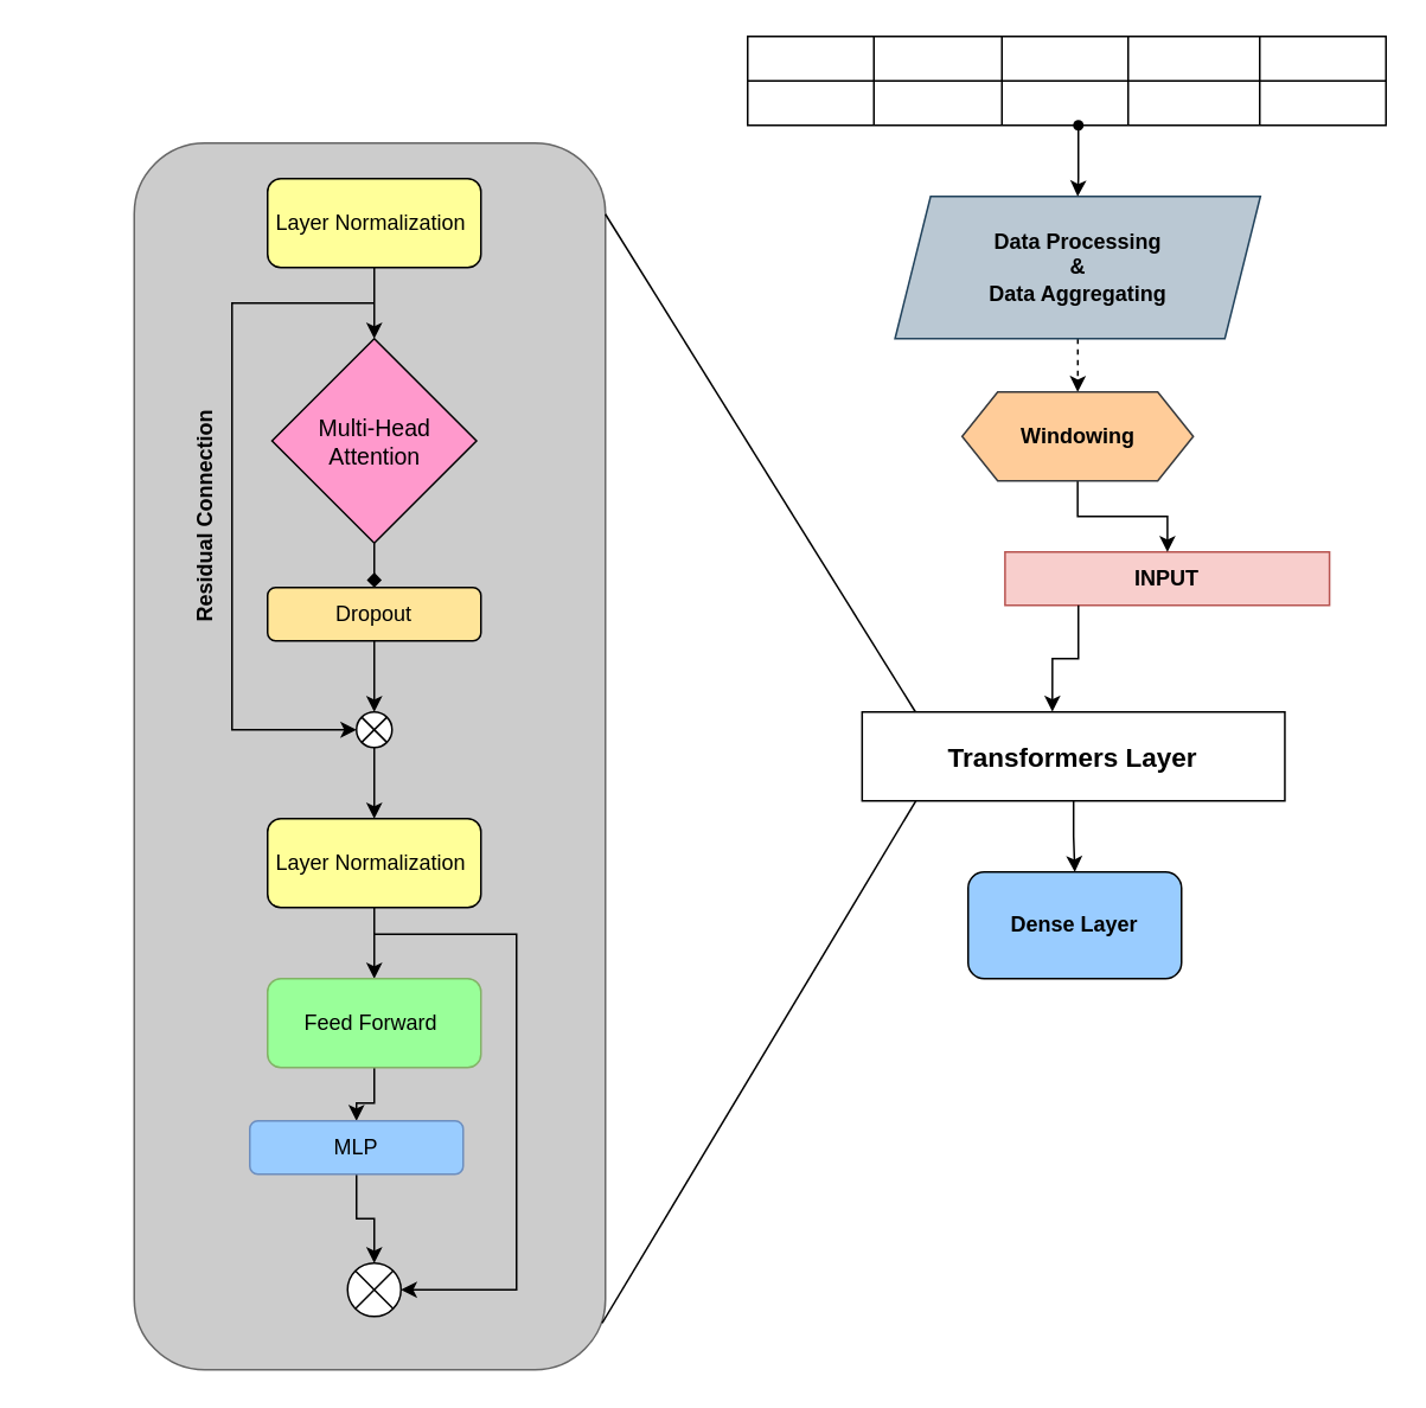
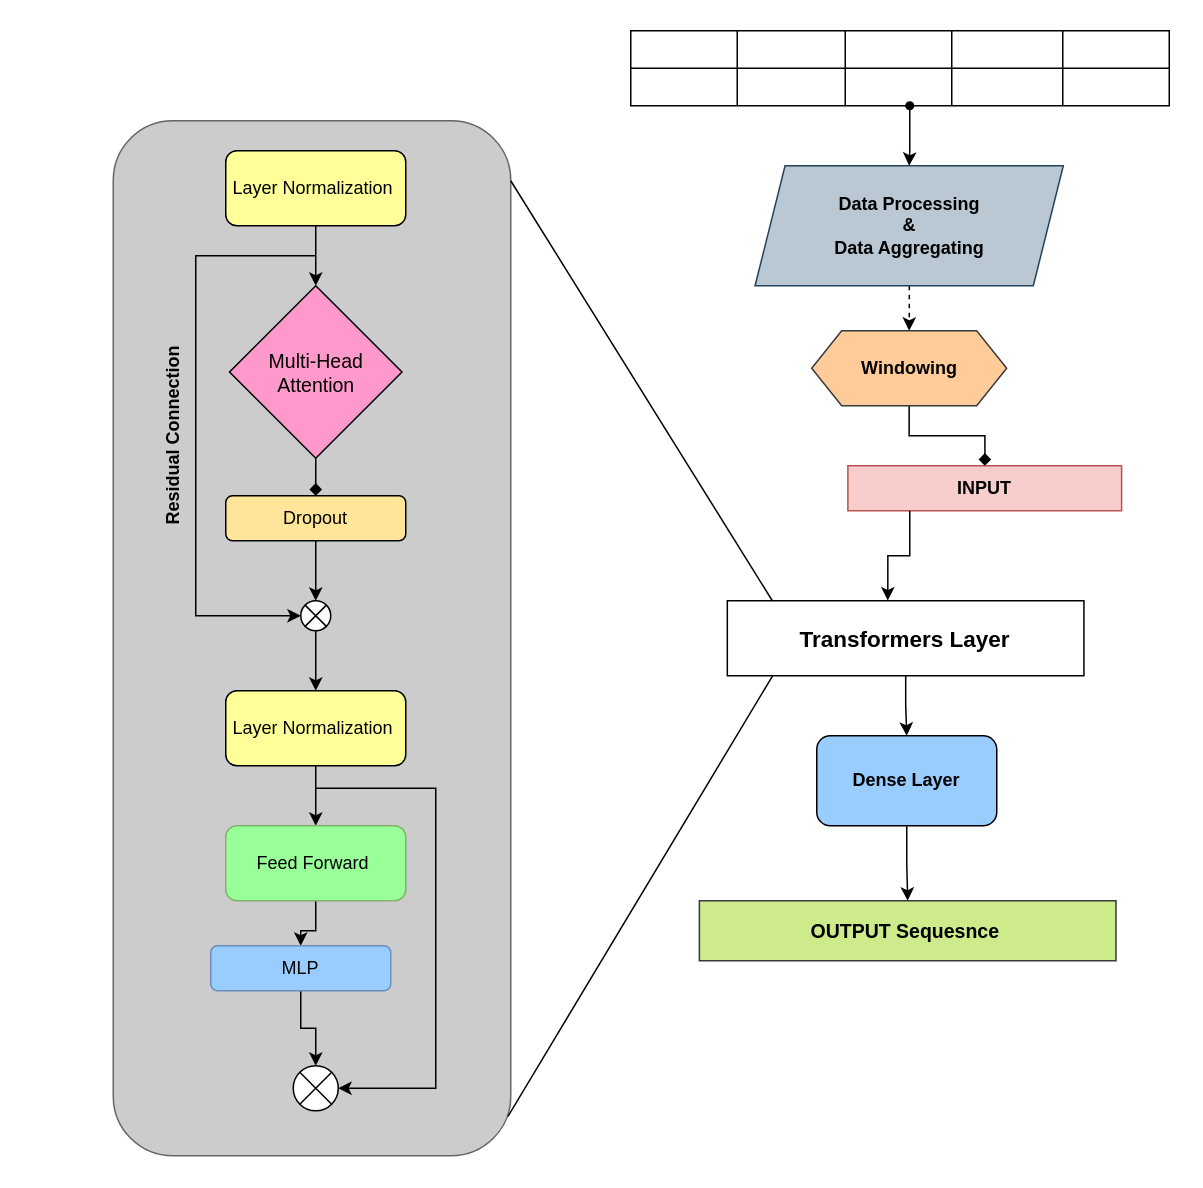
  <mxCell id="0" />
  <mxCell id="1" parent="0" />
  <mxCell id="2" value="" style="rounded=1;whiteSpace=wrap;html=1;fillColor=#CCCCCC;strokeColor=#666666;fontColor=#333333;" vertex="1" parent="1"><mxGeometry x="75" y="80" width="265" height="690" as="geometry" /></mxCell>
  <mxCell id="3" value="&lt;b&gt;INPUT&lt;/b&gt;" style="rounded=0;whiteSpace=wrap;html=1;fillColor=#f8cecc;strokeColor=#b85450;" parent="1" vertex="1"><mxGeometry x="564.75" y="310" width="182.49" height="30" as="geometry" /></mxCell>
  <mxCell id="4" style="edgeStyle=orthogonalEdgeStyle;rounded=0;orthogonalLoop=1;jettySize=auto;html=1;" edge="1" parent="1" source="5" target="7"><mxGeometry relative="1" as="geometry" /></mxCell>
  <mxCell id="5" value="Layer Normalization&amp;nbsp;" style="rounded=1;whiteSpace=wrap;html=1;fillColor=#FFFF99;" vertex="1" parent="1"><mxGeometry x="150" y="100" width="120" height="50" as="geometry" /></mxCell>
  <mxCell id="6" style="edgeStyle=orthogonalEdgeStyle;rounded=0;orthogonalLoop=1;jettySize=auto;html=1;entryX=0.5;entryY=0;entryDx=0;entryDy=0;endArrow=diamond;" edge="1" parent="1" source="7" target="9"><mxGeometry relative="1" as="geometry" /></mxCell>
  <mxCell id="7" value="&lt;font style=&quot;font-size: 13px;&quot;&gt;Multi-Head &lt;br&gt;Attention&lt;/font&gt;" style="rhombus;whiteSpace=wrap;html=1;fillColor=#FF99CC;" vertex="1" parent="1"><mxGeometry x="152.5" y="190" width="115" height="115" as="geometry" /></mxCell>
  <mxCell id="8" style="edgeStyle=orthogonalEdgeStyle;rounded=0;orthogonalLoop=1;jettySize=auto;html=1;entryX=0.5;entryY=0;entryDx=0;entryDy=0;" edge="1" parent="1" source="9" target="23"><mxGeometry relative="1" as="geometry" /></mxCell>
  <mxCell id="9" value="Dropout" style="rounded=1;whiteSpace=wrap;html=1;fillColor=#FFE599;" vertex="1" parent="1"><mxGeometry x="150" y="330" width="120" height="30" as="geometry" /></mxCell>
  <mxCell id="10" value="Residual Connection" style="text;html=1;strokeColor=none;fillColor=none;align=center;verticalAlign=middle;whiteSpace=wrap;rounded=0;rotation=270;fontStyle=1" vertex="1" parent="1"><mxGeometry x="20" y="280" width="190" height="20" as="geometry" /></mxCell>
  <mxCell id="11" style="edgeStyle=orthogonalEdgeStyle;rounded=0;orthogonalLoop=1;jettySize=auto;html=1;entryX=0.5;entryY=0;entryDx=0;entryDy=0;" edge="1" parent="1" source="12" target="14"><mxGeometry relative="1" as="geometry" /></mxCell>
  <mxCell id="12" value="Layer Normalization&amp;nbsp;" style="rounded=1;whiteSpace=wrap;html=1;fillColor=#FFFF99;" vertex="1" parent="1"><mxGeometry x="150" y="460" width="120" height="50" as="geometry" /></mxCell>
  <mxCell id="13" value="" style="edgeStyle=orthogonalEdgeStyle;rounded=0;orthogonalLoop=1;jettySize=auto;html=1;" edge="1" parent="1" source="14" target="16"><mxGeometry relative="1" as="geometry" /></mxCell>
  <mxCell id="14" value="Feed Forward&amp;nbsp;" style="rounded=1;whiteSpace=wrap;html=1;fillColor=#99FF99;strokeColor=#82b366;" vertex="1" parent="1"><mxGeometry x="150" y="550" width="120" height="50" as="geometry" /></mxCell>
  <mxCell id="15" style="edgeStyle=orthogonalEdgeStyle;rounded=0;orthogonalLoop=1;jettySize=auto;html=1;entryX=0.5;entryY=0;entryDx=0;entryDy=0;" edge="1" parent="1" source="16" target="20"><mxGeometry relative="1" as="geometry" /></mxCell>
  <mxCell id="16" value="MLP" style="whiteSpace=wrap;html=1;rounded=1;fillColor=#99CCFF;strokeColor=#6c8ebf;" vertex="1" parent="1"><mxGeometry x="140" y="630" width="120" height="30" as="geometry" /></mxCell>
+ <mxCell id="17" style="edgeStyle=orthogonalEdgeStyle;rounded=0;orthogonalLoop=1;jettySize=auto;html=1;entryX=0.5;entryY=0;entryDx=0;entryDy=0;" edge="1" parent="1" source="18" target="37"><mxGeometry relative="1" as="geometry" /></mxCell>
  <mxCell id="18" value="&lt;b&gt;Dense Layer&lt;/b&gt;" style="rounded=1;whiteSpace=wrap;html=1;fillColor=#99ccff;" vertex="1" parent="1"><mxGeometry x="544" y="490" width="120" height="60" as="geometry" /></mxCell>
  <mxCell id="19" value="" style="endArrow=classic;html=1;rounded=0;entryX=1;entryY=0.5;entryDx=0;entryDy=0;" edge="1" parent="1" target="20"><mxGeometry width="50" height="50" relative="1" as="geometry"><mxPoint x="210" y="525" as="sourcePoint" /><mxPoint x="225" y="750" as="targetPoint" /><Array as="points"><mxPoint x="290" y="525" /><mxPoint x="290" y="565" /><mxPoint x="290" y="725" /></Array></mxGeometry></mxCell>
  <mxCell id="20" value="" style="shape=sumEllipse;perimeter=ellipsePerimeter;whiteSpace=wrap;html=1;backgroundOutline=1;" vertex="1" parent="1"><mxGeometry x="195" y="710" width="30" height="30" as="geometry" /></mxCell>
  <mxCell id="21" style="edgeStyle=orthogonalEdgeStyle;rounded=0;orthogonalLoop=1;jettySize=auto;html=1;exitX=0.5;exitY=1;exitDx=0;exitDy=0;entryX=0.5;entryY=0;entryDx=0;entryDy=0;" edge="1" parent="1" source="23" target="12"><mxGeometry relative="1" as="geometry" /></mxCell>
  <mxCell id="22" style="edgeStyle=orthogonalEdgeStyle;rounded=0;orthogonalLoop=1;jettySize=auto;html=1;exitX=0;exitY=0.5;exitDx=0;exitDy=0;startArrow=classic;startFill=1;endArrow=none;endFill=0;" edge="1" parent="1" source="23"><mxGeometry relative="1" as="geometry"><mxPoint x="210" y="170" as="targetPoint" /><Array as="points"><mxPoint x="130" y="410" /><mxPoint x="130" y="170" /></Array></mxGeometry></mxCell>
  <mxCell id="23" value="" style="shape=sumEllipse;perimeter=ellipsePerimeter;whiteSpace=wrap;html=1;backgroundOutline=1;" vertex="1" parent="1"><mxGeometry x="200" y="400" width="20" height="20" as="geometry" /></mxCell>
  <mxCell id="24" value="" style="shape=table;startSize=0;container=1;collapsible=0;childLayout=tableLayout;fontSize=16;" vertex="1" parent="1"><mxGeometry x="420" y="20" width="359.01" height="50" as="geometry" /></mxCell>
  <mxCell id="25" value="" style="shape=tableRow;horizontal=0;startSize=0;swimlaneHead=0;swimlaneBody=0;strokeColor=inherit;top=0;left=0;bottom=0;right=0;collapsible=0;dropTarget=0;fillColor=none;points=[[0,0.5],[1,0.5]];portConstraint=eastwest;fontSize=16;" vertex="1" parent="24"><mxGeometry width="359.01" height="25" as="geometry" /></mxCell>
  <mxCell id="26" style="shape=partialRectangle;html=1;whiteSpace=wrap;connectable=0;strokeColor=inherit;overflow=hidden;fillColor=none;top=0;left=0;bottom=0;right=0;pointerEvents=1;fontSize=16;" vertex="1" parent="25"><mxGeometry width="71" height="25" as="geometry"><mxRectangle width="71" height="25" as="alternateBounds" /></mxGeometry></mxCell>
  <mxCell id="27" style="shape=partialRectangle;html=1;whiteSpace=wrap;connectable=0;strokeColor=inherit;overflow=hidden;fillColor=none;top=0;left=0;bottom=0;right=0;pointerEvents=1;fontSize=16;" vertex="1" parent="25"><mxGeometry x="71" width="72" height="25" as="geometry"><mxRectangle width="72" height="25" as="alternateBounds" /></mxGeometry></mxCell>
  <mxCell id="28" value="" style="shape=partialRectangle;html=1;whiteSpace=wrap;connectable=0;strokeColor=inherit;overflow=hidden;fillColor=none;top=0;left=0;bottom=0;right=0;pointerEvents=1;fontSize=16;" vertex="1" parent="25"><mxGeometry x="143" width="71" height="25" as="geometry"><mxRectangle width="71" height="25" as="alternateBounds" /></mxGeometry></mxCell>
  <mxCell id="29" value="" style="shape=partialRectangle;html=1;whiteSpace=wrap;connectable=0;strokeColor=inherit;overflow=hidden;fillColor=none;top=0;left=0;bottom=0;right=0;pointerEvents=1;fontSize=16;" vertex="1" parent="25"><mxGeometry x="214" width="74" height="25" as="geometry"><mxRectangle width="74" height="25" as="alternateBounds" /></mxGeometry></mxCell>
  <mxCell id="30" value="" style="shape=partialRectangle;html=1;whiteSpace=wrap;connectable=0;strokeColor=inherit;overflow=hidden;fillColor=none;top=0;left=0;bottom=0;right=0;pointerEvents=1;fontSize=16;" vertex="1" parent="25"><mxGeometry x="288" width="71" height="25" as="geometry"><mxRectangle width="71" height="25" as="alternateBounds" /></mxGeometry></mxCell>
  <mxCell id="31" value="" style="shape=tableRow;horizontal=0;startSize=0;swimlaneHead=0;swimlaneBody=0;strokeColor=inherit;top=0;left=0;bottom=0;right=0;collapsible=0;dropTarget=0;fillColor=none;points=[[0,0.5],[1,0.5]];portConstraint=eastwest;fontSize=16;" vertex="1" parent="24"><mxGeometry y="25" width="359.01" height="25" as="geometry" /></mxCell>
  <mxCell id="32" style="shape=partialRectangle;html=1;whiteSpace=wrap;connectable=0;strokeColor=inherit;overflow=hidden;fillColor=none;top=0;left=0;bottom=0;right=0;pointerEvents=1;fontSize=16;" vertex="1" parent="31"><mxGeometry width="71" height="25" as="geometry"><mxRectangle width="71" height="25" as="alternateBounds" /></mxGeometry></mxCell>
  <mxCell id="33" style="shape=partialRectangle;html=1;whiteSpace=wrap;connectable=0;strokeColor=inherit;overflow=hidden;fillColor=none;top=0;left=0;bottom=0;right=0;pointerEvents=1;fontSize=16;" vertex="1" parent="31"><mxGeometry x="71" width="72" height="25" as="geometry"><mxRectangle width="72" height="25" as="alternateBounds" /></mxGeometry></mxCell>
  <mxCell id="34" value="" style="shape=partialRectangle;html=1;whiteSpace=wrap;connectable=0;strokeColor=inherit;overflow=hidden;fillColor=none;top=0;left=0;bottom=0;right=0;pointerEvents=1;fontSize=16;" vertex="1" parent="31"><mxGeometry x="143" width="71" height="25" as="geometry"><mxRectangle width="71" height="25" as="alternateBounds" /></mxGeometry></mxCell>
  <mxCell id="35" value="" style="shape=partialRectangle;html=1;whiteSpace=wrap;connectable=0;strokeColor=inherit;overflow=hidden;fillColor=none;top=0;left=0;bottom=0;right=0;pointerEvents=1;fontSize=16;" vertex="1" parent="31"><mxGeometry x="214" width="74" height="25" as="geometry"><mxRectangle width="74" height="25" as="alternateBounds" /></mxGeometry></mxCell>
  <mxCell id="36" value="" style="shape=partialRectangle;html=1;whiteSpace=wrap;connectable=0;strokeColor=inherit;overflow=hidden;fillColor=none;top=0;left=0;bottom=0;right=0;pointerEvents=1;fontSize=16;" vertex="1" parent="31"><mxGeometry x="288" width="71" height="25" as="geometry"><mxRectangle width="71" height="25" as="alternateBounds" /></mxGeometry></mxCell>
+ <mxCell id="37" value="&lt;b&gt;&lt;font style=&quot;font-size: 13px;&quot;&gt;OUTPUT Sequesnce&amp;nbsp;&lt;/font&gt;&lt;/b&gt;" style="rounded=0;whiteSpace=wrap;html=1;fillColor=#cdeb8b;fillStyle=auto;strokeColor=#36393d;" vertex="1" parent="1"><mxGeometry x="465.75" y="600" width="277.75" height="40" as="geometry" /></mxCell>
  <mxCell id="38" style="edgeStyle=orthogonalEdgeStyle;rounded=0;orthogonalLoop=1;jettySize=auto;html=1;entryX=0.5;entryY=0;entryDx=0;entryDy=0;dashed=1;" edge="1" parent="1" source="39" target="41"><mxGeometry relative="1" as="geometry" /></mxCell>
  <mxCell id="39" value="&lt;b&gt;Data Processing&lt;br&gt;&amp;amp;&lt;br&gt;Data Aggregating&lt;/b&gt;" style="shape=parallelogram;perimeter=parallelogramPerimeter;whiteSpace=wrap;html=1;fixedSize=1;fillColor=#bac8d3;strokeColor=#23445d;fillStyle=auto;" vertex="1" parent="1"><mxGeometry x="502.88" y="110" width="205.5" height="80" as="geometry" /></mxCell>
- <mxCell id="40" style="edgeStyle=orthogonalEdgeStyle;rounded=0;orthogonalLoop=1;jettySize=auto;html=1;" edge="1" parent="1" source="41" target="3"><mxGeometry relative="1" as="geometry" /></mxCell>
+ <mxCell id="40" style="edgeStyle=orthogonalEdgeStyle;rounded=0;orthogonalLoop=1;jettySize=auto;html=1;endArrow=diamond;" edge="1" parent="1" source="41" target="3"><mxGeometry relative="1" as="geometry" /></mxCell>
  <mxCell id="41" value="&lt;b&gt;Windowing&lt;/b&gt;" style="shape=hexagon;perimeter=hexagonPerimeter2;whiteSpace=wrap;html=1;fixedSize=1;fillColor=#ffcc99;strokeColor=#36393d;" vertex="1" parent="1"><mxGeometry x="540.63" y="220" width="129.99" height="50" as="geometry" /></mxCell>
  <mxCell id="42" style="edgeStyle=orthogonalEdgeStyle;rounded=0;orthogonalLoop=1;jettySize=auto;html=1;entryX=0.5;entryY=0;entryDx=0;entryDy=0;" edge="1" parent="1" source="43" target="18"><mxGeometry relative="1" as="geometry" /></mxCell>
  <mxCell id="43" value="&lt;font size=&quot;1&quot; color=&quot;#000000&quot;&gt;&lt;b style=&quot;font-size: 15px;&quot;&gt;Transformers Layer&lt;/b&gt;&lt;/font&gt;" style="rounded=0;whiteSpace=wrap;html=1;fillStyle=auto;" vertex="1" parent="1"><mxGeometry x="484.38" y="400" width="237.75" height="50" as="geometry" /></mxCell>
  <mxCell id="44" style="edgeStyle=orthogonalEdgeStyle;rounded=0;orthogonalLoop=1;jettySize=auto;html=1;entryX=0.5;entryY=0;entryDx=0;entryDy=0;" edge="1" parent="1" source="45" target="39"><mxGeometry relative="1" as="geometry" /></mxCell>
  <mxCell id="45" value="" style="shape=waypoint;sketch=0;fillStyle=solid;size=6;pointerEvents=1;points=[];fillColor=none;resizable=0;rotatable=0;perimeter=centerPerimeter;snapToPoint=1;" vertex="1" parent="1"><mxGeometry x="596" y="60" width="20" height="20" as="geometry" /></mxCell>
  <mxCell id="46" style="edgeStyle=orthogonalEdgeStyle;rounded=0;orthogonalLoop=1;jettySize=auto;html=1;entryX=0.45;entryY=-0.003;entryDx=0;entryDy=0;entryPerimeter=0;" edge="1" parent="1" source="3" target="43"><mxGeometry relative="1" as="geometry"><Array as="points"><mxPoint x="606" y="370" /><mxPoint x="591" y="370" /></Array></mxGeometry></mxCell>
  <mxCell id="47" value="" style="endArrow=none;html=1;rounded=0;entryX=0;entryY=0;entryDx=0;entryDy=0;" edge="1" parent="1"><mxGeometry width="50" height="50" relative="1" as="geometry"><mxPoint x="340" y="120" as="sourcePoint" /><mxPoint x="514.38" y="400" as="targetPoint" /></mxGeometry></mxCell>
  <mxCell id="48" value="" style="endArrow=none;html=1;rounded=0;entryX=0.127;entryY=1.001;entryDx=0;entryDy=0;exitX=0.993;exitY=0.962;exitDx=0;exitDy=0;entryPerimeter=0;exitPerimeter=0;" edge="1" parent="1" source="2" target="43"><mxGeometry width="50" height="50" relative="1" as="geometry"><mxPoint x="328.5" y="170" as="sourcePoint" /><mxPoint x="502.88" y="500" as="targetPoint" /></mxGeometry></mxCell>
